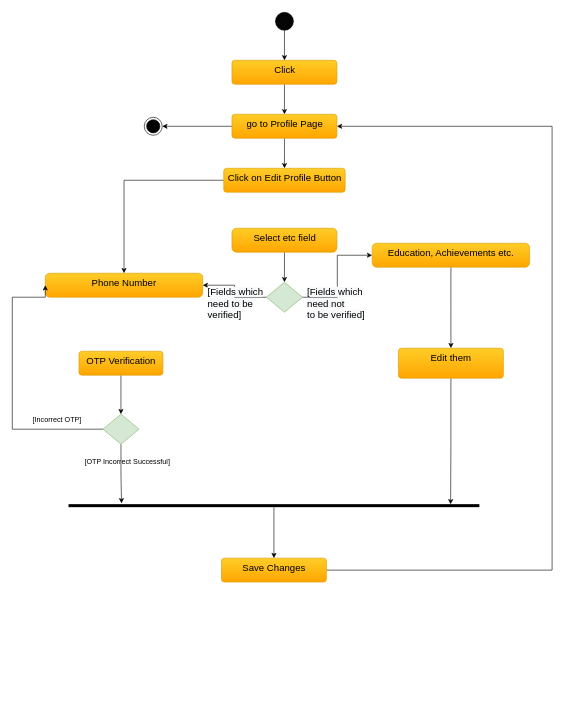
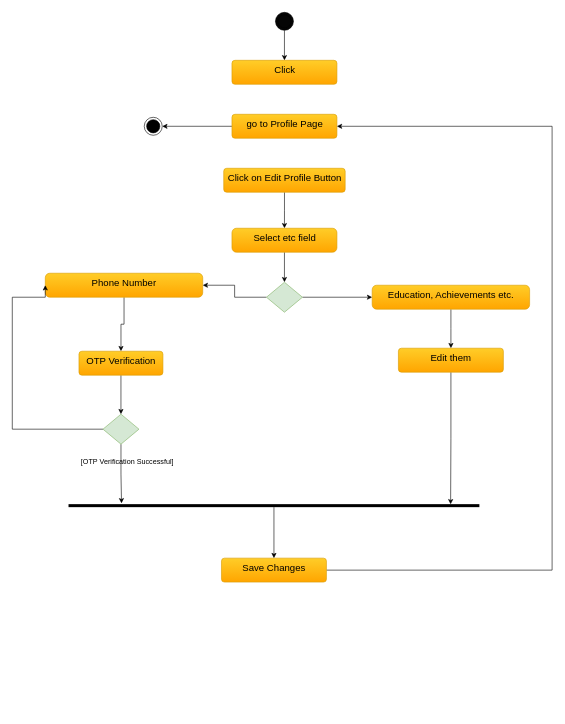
  <mxCell id="0" />
  <mxCell id="1" parent="0" />
  <mxCell id="2" value="" style="ellipse;html=1;shape=endState;fillColor=#000000;strokeColor=#000000;" vertex="1" parent="1"><mxGeometry x="240" y="195" width="30" height="30" as="geometry" /></mxCell>
  <mxCell id="3" style="edgeStyle=orthogonalEdgeStyle;rounded=0;orthogonalLoop=1;jettySize=auto;html=1;" edge="1" parent="1" source="4" target="6"><mxGeometry relative="1" as="geometry" /></mxCell>
  <mxCell id="4" value="" style="ellipse;shape=doubleEllipse;html=1;dashed=0;whitespace=wrap;aspect=fixed;fillColor=#050505;" vertex="1" parent="1"><mxGeometry x="458.75" y="20" width="30" height="30" as="geometry" /></mxCell>
- <mxCell id="5" style="edgeStyle=orthogonalEdgeStyle;rounded=0;orthogonalLoop=1;jettySize=auto;html=1;" edge="1" parent="1" source="6" target="9"><mxGeometry relative="1" as="geometry" /></mxCell>
  <mxCell id="6" value="&lt;span style=&quot;font-size: 16px&quot;&gt;Click&lt;/span&gt;" style="html=1;align=center;verticalAlign=top;rounded=1;absoluteArcSize=1;arcSize=10;dashed=0;gradientColor=#ffa500;fillColor=#ffcd28;strokeColor=#d79b00;" vertex="1" parent="1"><mxGeometry x="386.25" y="100" width="175" height="40" as="geometry" /></mxCell>
- <mxCell id="7" style="edgeStyle=orthogonalEdgeStyle;rounded=0;orthogonalLoop=1;jettySize=auto;html=1;" edge="1" parent="1" source="9" target="11"><mxGeometry relative="1" as="geometry" /></mxCell>
  <mxCell id="8" style="edgeStyle=orthogonalEdgeStyle;rounded=0;orthogonalLoop=1;jettySize=auto;html=1;" edge="1" parent="1" source="9" target="2"><mxGeometry relative="1" as="geometry" /></mxCell>
  <mxCell id="9" value="&lt;font style=&quot;font-size: 16px&quot;&gt;go to Profile Page&lt;/font&gt;" style="html=1;align=center;verticalAlign=top;rounded=1;absoluteArcSize=1;arcSize=10;dashed=0;gradientColor=#ffa500;fillColor=#ffcd28;strokeColor=#d79b00;" vertex="1" parent="1"><mxGeometry x="386.25" y="190" width="175" height="40" as="geometry" /></mxCell>
- <mxCell id="10" style="edgeStyle=orthogonalEdgeStyle;rounded=0;orthogonalLoop=1;jettySize=auto;html=1;" edge="1" parent="1" source="11" target="21"><mxGeometry relative="1" as="geometry" /></mxCell>
+ <mxCell id="10" style="edgeStyle=orthogonalEdgeStyle;rounded=0;orthogonalLoop=1;jettySize=auto;html=1;entryX=0.5;entryY=0;entryDx=0;entryDy=0;" edge="1" parent="1" source="11" target="13"><mxGeometry relative="1" as="geometry" /></mxCell>
  <mxCell id="11" value="&lt;font style=&quot;font-size: 16px&quot;&gt;Click on Edit Profile Button&lt;/font&gt;" style="html=1;align=center;verticalAlign=top;rounded=1;absoluteArcSize=1;arcSize=10;dashed=0;gradientColor=#ffa500;fillColor=#ffcd28;strokeColor=#d79b00;" vertex="1" parent="1"><mxGeometry x="372.5" y="280" width="202.5" height="40" as="geometry" /></mxCell>
  <mxCell id="12" style="edgeStyle=orthogonalEdgeStyle;rounded=0;orthogonalLoop=1;jettySize=auto;html=1;" edge="1" parent="1" source="13" target="16"><mxGeometry relative="1" as="geometry" /></mxCell>
  <mxCell id="13" value="&lt;font style=&quot;font-size: 16px&quot;&gt;Select etc field&lt;/font&gt;" style="html=1;align=center;verticalAlign=top;rounded=1;absoluteArcSize=1;arcSize=15;dashed=0;gradientColor=#ffa500;fillColor=#ffcd28;strokeColor=#d79b00;" vertex="1" parent="1"><mxGeometry x="386.25" y="380" width="175" height="40" as="geometry" /></mxCell>
  <mxCell id="14" style="edgeStyle=orthogonalEdgeStyle;rounded=0;orthogonalLoop=1;jettySize=auto;html=1;entryX=0;entryY=0.5;entryDx=0;entryDy=0;" edge="1" parent="1" source="16" target="18"><mxGeometry relative="1" as="geometry" /></mxCell>
  <mxCell id="15" style="edgeStyle=orthogonalEdgeStyle;rounded=0;orthogonalLoop=1;jettySize=auto;html=1;entryX=1;entryY=0.5;entryDx=0;entryDy=0;" edge="1" parent="1" source="16" target="21"><mxGeometry relative="1" as="geometry" /></mxCell>
  <mxCell id="16" value="" style="rhombus;fillColor=#d5e8d4;strokeColor=#82b366;" vertex="1" parent="1"><mxGeometry x="443.75" y="470" width="60" height="50" as="geometry" /></mxCell>
  <mxCell id="17" style="edgeStyle=orthogonalEdgeStyle;rounded=0;orthogonalLoop=1;jettySize=auto;html=1;" edge="1" parent="1" source="18" target="24"><mxGeometry relative="1" as="geometry" /></mxCell>
- <mxCell id="18" value="&lt;span style=&quot;font-size: 16px&quot;&gt;Education, Achievements etc.&lt;/span&gt;" style="html=1;align=center;verticalAlign=top;rounded=1;absoluteArcSize=1;arcSize=15;dashed=0;gradientColor=#ffa500;fillColor=#ffcd28;strokeColor=#d79b00;" vertex="1" parent="1"><mxGeometry x="620" y="405" width="262.5" height="40" as="geometry" /></mxCell>
- <mxCell id="19" value="&lt;span style=&quot;color: rgb(0 , 0 , 0) ; font-family: &amp;#34;helvetica&amp;#34; ; font-size: 16px ; font-style: normal ; font-weight: 400 ; letter-spacing: normal ; text-align: center ; text-indent: 0px ; text-transform: none ; word-spacing: 0px ; background-color: rgb(248 , 249 , 250) ; display: inline ; float: none&quot;&gt;[Fields which &lt;br&gt;need not &lt;br&gt;to be verified]&lt;/span&gt;" style="text;whiteSpace=wrap;html=1;" vertex="1" parent="1"><mxGeometry x="510" y="470" width="100" height="70" as="geometry" /></mxCell>
+ <mxCell id="18" value="&lt;span style=&quot;font-size: 16px&quot;&gt;Education, Achievements etc.&lt;/span&gt;" style="html=1;align=center;verticalAlign=top;rounded=1;absoluteArcSize=1;arcSize=15;dashed=0;gradientColor=#ffa500;fillColor=#ffcd28;strokeColor=#d79b00;" vertex="1" parent="1"><mxGeometry x="620" y="475" width="262.5" height="40" as="geometry" /></mxCell>
+ <mxCell id="20" style="edgeStyle=orthogonalEdgeStyle;rounded=0;orthogonalLoop=1;jettySize=auto;html=1;" edge="1" parent="1" source="21" target="26"><mxGeometry relative="1" as="geometry" /></mxCell>
  <mxCell id="21" value="&lt;span style=&quot;font-size: 16px&quot;&gt;Phone Number&lt;/span&gt;" style="html=1;align=center;verticalAlign=top;rounded=1;absoluteArcSize=1;arcSize=15;dashed=0;gradientColor=#ffa500;fillColor=#ffcd28;strokeColor=#d79b00;" vertex="1" parent="1"><mxGeometry x="75" y="455" width="262.5" height="40" as="geometry" /></mxCell>
- <mxCell id="22" value="&lt;span style=&quot;color: rgb(0 , 0 , 0) ; font-family: &amp;#34;helvetica&amp;#34; ; font-size: 16px ; font-style: normal ; font-weight: 400 ; letter-spacing: normal ; text-align: center ; text-indent: 0px ; text-transform: none ; word-spacing: 0px ; background-color: rgb(248 , 249 , 250) ; display: inline ; float: none&quot;&gt;[Fields which &lt;br&gt;need to be verified]&lt;/span&gt;" style="text;whiteSpace=wrap;html=1;" vertex="1" parent="1"><mxGeometry x="343.75" y="470" width="100" height="70" as="geometry" /></mxCell>
  <mxCell id="23" style="edgeStyle=orthogonalEdgeStyle;rounded=0;orthogonalLoop=1;jettySize=auto;html=1;entryX=0.04;entryY=0.07;entryDx=0;entryDy=0;entryPerimeter=0;" edge="1" parent="1" source="24" target="35"><mxGeometry relative="1" as="geometry"><mxPoint x="751.25" y="690" as="targetPoint" /></mxGeometry></mxCell>
- <mxCell id="24" value="&lt;font style=&quot;font-size: 16px&quot;&gt;Edit them&lt;/font&gt;" style="html=1;align=center;verticalAlign=top;rounded=1;absoluteArcSize=1;arcSize=10;dashed=0;gradientColor=#ffa500;fillColor=#ffcd28;strokeColor=#d79b00;" vertex="1" parent="1"><mxGeometry x="663.75" y="580" width="175" height="50" as="geometry" /></mxCell>
+ <mxCell id="24" value="&lt;font style=&quot;font-size: 16px&quot;&gt;Edit them&lt;/font&gt;" style="html=1;align=center;verticalAlign=top;rounded=1;absoluteArcSize=1;arcSize=10;dashed=0;gradientColor=#ffa500;fillColor=#ffcd28;strokeColor=#d79b00;" vertex="1" parent="1"><mxGeometry x="663.75" y="580" width="175" height="40" as="geometry" /></mxCell>
  <mxCell id="25" style="edgeStyle=orthogonalEdgeStyle;rounded=0;orthogonalLoop=1;jettySize=auto;html=1;" edge="1" parent="1" source="26" target="29"><mxGeometry relative="1" as="geometry" /></mxCell>
  <mxCell id="26" value="&lt;font style=&quot;font-size: 16px&quot;&gt;OTP Verification&lt;/font&gt;" style="html=1;align=center;verticalAlign=top;rounded=1;absoluteArcSize=1;arcSize=10;dashed=0;gradientColor=#ffa500;fillColor=#ffcd28;strokeColor=#d79b00;" vertex="1" parent="1"><mxGeometry x="131.15" y="585" width="140" height="40" as="geometry" /></mxCell>
  <mxCell id="27" style="edgeStyle=orthogonalEdgeStyle;rounded=0;orthogonalLoop=1;jettySize=auto;html=1;entryX=0;entryY=0.5;entryDx=0;entryDy=0;" edge="1" parent="1" source="29" target="21"><mxGeometry relative="1" as="geometry"><mxPoint x="386.25" y="625" as="targetPoint" /><Array as="points"><mxPoint x="20" y="715" /><mxPoint x="20" y="495" /></Array></mxGeometry></mxCell>
  <mxCell id="28" style="edgeStyle=orthogonalEdgeStyle;rounded=0;orthogonalLoop=1;jettySize=auto;html=1;entryX=-0.28;entryY=0.871;entryDx=0;entryDy=0;entryPerimeter=0;" edge="1" parent="1" source="29" target="35"><mxGeometry relative="1" as="geometry"><mxPoint x="201" y="840" as="targetPoint" /></mxGeometry></mxCell>
  <mxCell id="29" value="" style="rhombus;fillColor=#d5e8d4;strokeColor=#82b366;" vertex="1" parent="1"><mxGeometry x="171.2" y="690" width="60" height="50" as="geometry" /></mxCell>
- <mxCell id="30" value="&lt;font style=&quot;font-size: 12px&quot;&gt;[Incorrect OTP]&lt;/font&gt;" style="text;html=1;strokeColor=none;fillColor=none;align=center;verticalAlign=middle;whiteSpace=wrap;rounded=0;" vertex="1" parent="1"><mxGeometry x="30" y="690" width="130" height="20" as="geometry" /></mxCell>
- <mxCell id="31" value="&lt;font style=&quot;font-size: 12px&quot;&gt;[OTP Incorrect Successful]&lt;/font&gt;" style="text;html=1;strokeColor=none;fillColor=none;align=center;verticalAlign=middle;whiteSpace=wrap;rounded=0;" vertex="1" parent="1"><mxGeometry x="102.2" y="760" width="220" height="20" as="geometry" /></mxCell>
+ <mxCell id="31" value="&lt;font style=&quot;font-size: 12px&quot;&gt;[OTP Verification Successful]&lt;/font&gt;" style="text;html=1;strokeColor=none;fillColor=none;align=center;verticalAlign=middle;whiteSpace=wrap;rounded=0;" vertex="1" parent="1"><mxGeometry x="102.2" y="760" width="220" height="20" as="geometry" /></mxCell>
  <mxCell id="32" style="edgeStyle=orthogonalEdgeStyle;rounded=0;orthogonalLoop=1;jettySize=auto;html=1;entryX=1;entryY=0.5;entryDx=0;entryDy=0;" edge="1" parent="1" source="33" target="9"><mxGeometry relative="1" as="geometry"><Array as="points"><mxPoint x="920" y="950" /><mxPoint x="920" y="210" /></Array></mxGeometry></mxCell>
  <mxCell id="33" value="&lt;font style=&quot;font-size: 16px&quot;&gt;Save Changes&lt;/font&gt;" style="html=1;align=center;verticalAlign=top;rounded=1;absoluteArcSize=1;arcSize=10;dashed=0;gradientColor=#ffa500;fillColor=#ffcd28;strokeColor=#d79b00;" vertex="1" parent="1"><mxGeometry x="368.75" y="930" width="175" height="40" as="geometry" /></mxCell>
  <mxCell id="34" style="edgeStyle=orthogonalEdgeStyle;rounded=0;orthogonalLoop=1;jettySize=auto;html=1;" edge="1" parent="1" source="35" target="33"><mxGeometry relative="1" as="geometry" /></mxCell>
  <mxCell id="35" value="" style="html=1;points=[];perimeter=orthogonalPerimeter;fillColor=#000000;strokeColor=none;rotation=90;" vertex="1" parent="1"><mxGeometry x="453.75" y="500" width="5" height="685" as="geometry" /></mxCell>
